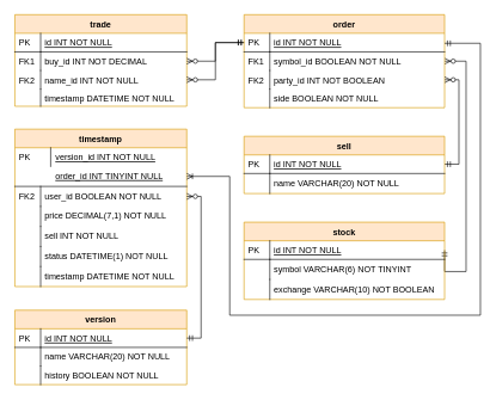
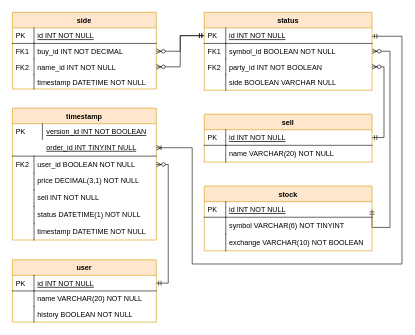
  <mxCell id="0" />
  <mxCell id="1" parent="0" />
- <mxCell id="2" value="trade" style="swimlane;fontStyle=1;childLayout=stackLayout;horizontal=1;startSize=26;horizontalStack=0;resizeParent=1;resizeLast=0;collapsible=1;marginBottom=0;rounded=0;shadow=0;strokeWidth=1;fillColor=#ffe6cc;strokeColor=#d79b00;" parent="1" vertex="1"><mxGeometry x="20" y="20" width="240" height="128" as="geometry"><mxRectangle x="260" y="80" width="160" height="26" as="alternateBounds" /></mxGeometry></mxCell>
+ <mxCell id="2" value="side" style="swimlane;fontStyle=1;childLayout=stackLayout;horizontal=1;startSize=26;horizontalStack=0;resizeParent=1;resizeLast=0;collapsible=1;marginBottom=0;rounded=0;shadow=0;strokeWidth=1;fillColor=#ffe6cc;strokeColor=#d79b00;" parent="1" vertex="1"><mxGeometry x="20" y="20" width="240" height="128" as="geometry"><mxRectangle x="260" y="80" width="160" height="26" as="alternateBounds" /></mxGeometry></mxCell>
  <mxCell id="3" value="id INT NOT NULL" style="shape=partialRectangle;top=0;left=0;right=0;bottom=1;align=left;verticalAlign=top;fillColor=none;spacingLeft=40;spacingRight=4;overflow=hidden;rotatable=0;points=[[0,0.5],[1,0.5]];portConstraint=eastwest;dropTarget=0;rounded=0;shadow=0;strokeWidth=1;fontStyle=4" parent="2" vertex="1"><mxGeometry y="26" width="240" height="26" as="geometry" /></mxCell>
  <mxCell id="4" value="PK" style="shape=partialRectangle;top=0;left=0;bottom=0;fillColor=none;align=left;verticalAlign=top;spacingLeft=4;spacingRight=4;overflow=hidden;rotatable=0;points=[];portConstraint=eastwest;part=1;" parent="3" vertex="1" connectable="0"><mxGeometry width="36" height="26" as="geometry" /></mxCell>
  <mxCell id="5" value="buy_id INT NOT DECIMAL" style="shape=partialRectangle;top=0;left=0;right=0;bottom=0;align=left;verticalAlign=top;fillColor=none;spacingLeft=40;spacingRight=4;overflow=hidden;rotatable=0;points=[[0,0.5],[1,0.5]];portConstraint=eastwest;dropTarget=0;rounded=0;shadow=0;strokeWidth=1;" parent="2" vertex="1"><mxGeometry y="52" width="240" height="26" as="geometry" /></mxCell>
  <mxCell id="6" value="FK1" style="shape=partialRectangle;top=0;left=0;bottom=0;fillColor=none;align=left;verticalAlign=top;spacingLeft=4;spacingRight=4;overflow=hidden;rotatable=0;points=[];portConstraint=eastwest;part=1;" parent="5" vertex="1" connectable="0"><mxGeometry width="36" height="26" as="geometry" /></mxCell>
  <mxCell id="7" value="name_id INT NOT NULL" style="shape=partialRectangle;top=0;left=0;right=0;bottom=0;align=left;verticalAlign=top;fillColor=none;spacingLeft=40;spacingRight=4;overflow=hidden;rotatable=0;points=[[0,0.5],[1,0.5]];portConstraint=eastwest;dropTarget=0;rounded=0;shadow=0;strokeWidth=1;" parent="2" vertex="1"><mxGeometry y="78" width="240" height="26" as="geometry" /></mxCell>
  <mxCell id="8" value="FK2" style="shape=partialRectangle;top=0;left=0;bottom=0;fillColor=none;align=left;verticalAlign=top;spacingLeft=4;spacingRight=4;overflow=hidden;rotatable=0;points=[];portConstraint=eastwest;part=1;" parent="7" vertex="1" connectable="0"><mxGeometry width="36" height="26" as="geometry" /></mxCell>
  <mxCell id="9" value="timestamp DATETIME NOT NULL" style="shape=partialRectangle;top=0;left=0;right=0;bottom=0;align=left;verticalAlign=top;fillColor=none;spacingLeft=40;spacingRight=4;overflow=hidden;rotatable=0;points=[[0,0.5],[1,0.5]];portConstraint=eastwest;dropTarget=0;rounded=0;shadow=0;strokeWidth=1;" parent="2" vertex="1"><mxGeometry y="104" width="240" height="24" as="geometry" /></mxCell>
  <mxCell id="10" value="" style="shape=partialRectangle;top=0;left=0;bottom=0;fillColor=none;align=left;verticalAlign=top;spacingLeft=4;spacingRight=4;overflow=hidden;rotatable=0;points=[];portConstraint=eastwest;part=1;" parent="9" vertex="1" connectable="0"><mxGeometry width="36" height="24" as="geometry" /></mxCell>
  <mxCell id="11" style="edgeStyle=orthogonalEdgeStyle;rounded=0;orthogonalLoop=1;jettySize=auto;html=1;endArrow=ERzeroToMany;endFill=1;startArrow=ERmandOne;startFill=0;" parent="1" source="15" target="5" edge="1"><mxGeometry relative="1" as="geometry"><Array as="points"><mxPoint x="300" y="59" /><mxPoint x="300" y="85" /></Array></mxGeometry></mxCell>
  <mxCell id="12" style="edgeStyle=orthogonalEdgeStyle;rounded=0;orthogonalLoop=1;jettySize=auto;html=1;startArrow=ERmandOne;startFill=0;endArrow=ERzeroToMany;endFill=1;" parent="1" source="15" target="7" edge="1"><mxGeometry relative="1" as="geometry"><Array as="points"><mxPoint x="300" y="59" /><mxPoint x="300" y="111" /></Array></mxGeometry></mxCell>
  <mxCell id="13" style="edgeStyle=orthogonalEdgeStyle;rounded=0;orthogonalLoop=1;jettySize=auto;html=1;startArrow=ERmandOne;startFill=0;endArrow=ERzeroToMany;endFill=1;exitX=1;exitY=0.5;exitDx=0;exitDy=0;" parent="1" source="53" target="17" edge="1"><mxGeometry relative="1" as="geometry"><Array as="points"><mxPoint x="650" y="379" /><mxPoint x="650" y="85" /></Array></mxGeometry></mxCell>
- <mxCell id="14" value="order" style="swimlane;fontStyle=1;childLayout=stackLayout;horizontal=1;startSize=26;horizontalStack=0;resizeParent=1;resizeLast=0;collapsible=1;marginBottom=0;rounded=0;shadow=0;strokeWidth=1;fillColor=#ffe6cc;strokeColor=#d79b00;" parent="1" vertex="1"><mxGeometry x="340" y="20" width="280" height="130" as="geometry"><mxRectangle x="260" y="80" width="160" height="26" as="alternateBounds" /></mxGeometry></mxCell>
+ <mxCell id="14" value="status" style="swimlane;fontStyle=1;childLayout=stackLayout;horizontal=1;startSize=26;horizontalStack=0;resizeParent=1;resizeLast=0;collapsible=1;marginBottom=0;rounded=0;shadow=0;strokeWidth=1;fillColor=#ffe6cc;strokeColor=#d79b00;" parent="1" vertex="1"><mxGeometry x="340" y="20" width="280" height="130" as="geometry"><mxRectangle x="260" y="80" width="160" height="26" as="alternateBounds" /></mxGeometry></mxCell>
  <mxCell id="15" value="id INT NOT NULL" style="shape=partialRectangle;top=0;left=0;right=0;bottom=1;align=left;verticalAlign=top;fillColor=none;spacingLeft=40;spacingRight=4;overflow=hidden;rotatable=0;points=[[0,0.5],[1,0.5]];portConstraint=eastwest;dropTarget=0;rounded=0;shadow=0;strokeWidth=1;fontStyle=4" parent="14" vertex="1"><mxGeometry y="26" width="280" height="26" as="geometry" /></mxCell>
  <mxCell id="16" value="PK" style="shape=partialRectangle;top=0;left=0;bottom=0;fillColor=none;align=left;verticalAlign=top;spacingLeft=4;spacingRight=4;overflow=hidden;rotatable=0;points=[];portConstraint=eastwest;part=1;" parent="15" vertex="1" connectable="0"><mxGeometry width="36" height="26" as="geometry" /></mxCell>
  <mxCell id="17" value="symbol_id BOOLEAN NOT NULL" style="shape=partialRectangle;top=0;left=0;right=0;bottom=0;align=left;verticalAlign=top;fillColor=none;spacingLeft=40;spacingRight=4;overflow=hidden;rotatable=0;points=[[0,0.5],[1,0.5]];portConstraint=eastwest;dropTarget=0;rounded=0;shadow=0;strokeWidth=1;" parent="14" vertex="1"><mxGeometry y="52" width="280" height="26" as="geometry" /></mxCell>
  <mxCell id="18" value="FK1" style="shape=partialRectangle;top=0;left=0;bottom=0;fillColor=none;align=left;verticalAlign=top;spacingLeft=4;spacingRight=4;overflow=hidden;rotatable=0;points=[];portConstraint=eastwest;part=1;" parent="17" vertex="1" connectable="0"><mxGeometry width="36" height="26" as="geometry" /></mxCell>
  <mxCell id="19" value="party_id INT NOT BOOLEAN" style="shape=partialRectangle;top=0;left=0;right=0;bottom=0;align=left;verticalAlign=top;fillColor=none;spacingLeft=40;spacingRight=4;overflow=hidden;rotatable=0;points=[[0,0.5],[1,0.5]];portConstraint=eastwest;dropTarget=0;rounded=0;shadow=0;strokeWidth=1;" parent="14" vertex="1"><mxGeometry y="78" width="280" height="26" as="geometry" /></mxCell>
  <mxCell id="20" value="FK2" style="shape=partialRectangle;top=0;left=0;bottom=0;fillColor=none;align=left;verticalAlign=top;spacingLeft=4;spacingRight=4;overflow=hidden;rotatable=0;points=[];portConstraint=eastwest;part=1;" parent="19" vertex="1" connectable="0"><mxGeometry width="36" height="26" as="geometry" /></mxCell>
- <mxCell id="21" value="side BOOLEAN NOT NULL" style="shape=partialRectangle;top=0;left=0;right=0;bottom=0;align=left;verticalAlign=top;fillColor=none;spacingLeft=40;spacingRight=4;overflow=hidden;rotatable=0;points=[[0,0.5],[1,0.5]];portConstraint=eastwest;dropTarget=0;rounded=0;shadow=0;strokeWidth=1;" parent="14" vertex="1"><mxGeometry y="104" width="280" height="26" as="geometry" /></mxCell>
+ <mxCell id="21" value="side BOOLEAN VARCHAR NULL" style="shape=partialRectangle;top=0;left=0;right=0;bottom=0;align=left;verticalAlign=top;fillColor=none;spacingLeft=40;spacingRight=4;overflow=hidden;rotatable=0;points=[[0,0.5],[1,0.5]];portConstraint=eastwest;dropTarget=0;rounded=0;shadow=0;strokeWidth=1;" parent="14" vertex="1"><mxGeometry y="104" width="280" height="26" as="geometry" /></mxCell>
  <mxCell id="22" value="" style="shape=partialRectangle;top=0;left=0;bottom=0;fillColor=none;align=left;verticalAlign=top;spacingLeft=4;spacingRight=4;overflow=hidden;rotatable=0;points=[];portConstraint=eastwest;part=1;" parent="21" vertex="1" connectable="0"><mxGeometry width="36" height="26" as="geometry" /></mxCell>
  <mxCell id="23" style="edgeStyle=orthogonalEdgeStyle;rounded=0;orthogonalLoop=1;jettySize=auto;html=1;entryX=1;entryY=0.5;entryDx=0;entryDy=0;startArrow=ERmandOne;startFill=0;endArrow=ERzeroToMany;endFill=1;" edge="1" parent="1" source="48" target="19"><mxGeometry relative="1" as="geometry"><Array as="points"><mxPoint x="640" y="229" /><mxPoint x="640" y="111" /></Array></mxGeometry></mxCell>
  <mxCell id="24" value="timestamp" style="swimlane;fontStyle=1;childLayout=stackLayout;horizontal=1;startSize=26;horizontalStack=0;resizeParent=1;resizeLast=0;collapsible=1;marginBottom=0;rounded=0;shadow=0;strokeWidth=1;fillColor=#ffe6cc;strokeColor=#d79b00;" parent="1" vertex="1"><mxGeometry x="20" y="180" width="240" height="220" as="geometry"><mxRectangle x="260" y="80" width="160" height="26" as="alternateBounds" /></mxGeometry></mxCell>
- <mxCell id="25" value="version_id INT NOT NULL" style="shape=partialRectangle;top=0;left=0;right=0;bottom=0;align=left;verticalAlign=top;fillColor=none;spacingLeft=55;spacingRight=4;overflow=hidden;rotatable=0;points=[[0,0.5],[1,0.5]];portConstraint=eastwest;dropTarget=0;rounded=0;shadow=0;strokeWidth=1;fontStyle=4" parent="24" vertex="1"><mxGeometry y="26" width="240" height="26" as="geometry" /></mxCell>
+ <mxCell id="25" value="version_id INT NOT BOOLEAN" style="shape=partialRectangle;top=0;left=0;right=0;bottom=0;align=left;verticalAlign=top;fillColor=none;spacingLeft=55;spacingRight=4;overflow=hidden;rotatable=0;points=[[0,0.5],[1,0.5]];portConstraint=eastwest;dropTarget=0;rounded=0;shadow=0;strokeWidth=1;fontStyle=4" parent="24" vertex="1"><mxGeometry y="26" width="240" height="26" as="geometry" /></mxCell>
  <mxCell id="26" value="PK" style="shape=partialRectangle;top=0;left=0;bottom=0;fillColor=none;align=left;verticalAlign=top;spacingLeft=4;spacingRight=4;overflow=hidden;rotatable=0;points=[];portConstraint=eastwest;part=1;" parent="25" vertex="1" connectable="0"><mxGeometry width="50" height="26" as="geometry" /></mxCell>
  <mxCell id="27" value="order_id INT TINYINT NULL" style="shape=partialRectangle;top=0;left=0;right=0;bottom=1;align=left;verticalAlign=top;fillColor=none;spacingLeft=55;spacingRight=4;overflow=hidden;rotatable=0;points=[[0,0.5],[1,0.5]];portConstraint=eastwest;dropTarget=0;rounded=0;shadow=0;strokeWidth=1;fontStyle=4" parent="24" vertex="1"><mxGeometry y="52" width="240" height="28" as="geometry" /></mxCell>
  <mxCell id="28" value="user_id BOOLEAN NOT NULL" style="shape=partialRectangle;top=0;left=0;right=0;bottom=0;align=left;verticalAlign=top;fillColor=none;spacingLeft=40;spacingRight=4;overflow=hidden;rotatable=0;points=[[0,0.5],[1,0.5]];portConstraint=eastwest;dropTarget=0;rounded=0;shadow=0;strokeWidth=1;" vertex="1" parent="24"><mxGeometry y="80" width="240" height="28" as="geometry" /></mxCell>
  <mxCell id="29" value="FK2" style="shape=partialRectangle;top=0;left=0;bottom=0;fillColor=none;align=left;verticalAlign=top;spacingLeft=4;spacingRight=4;overflow=hidden;rotatable=0;points=[];portConstraint=eastwest;part=1;" vertex="1" connectable="0" parent="28"><mxGeometry width="36" height="28" as="geometry" /></mxCell>
- <mxCell id="30" value="price DECIMAL(7,1) NOT NULL" style="shape=partialRectangle;top=0;left=0;right=0;bottom=0;align=left;verticalAlign=top;fillColor=none;spacingLeft=40;spacingRight=4;overflow=hidden;rotatable=0;points=[[0,0.5],[1,0.5]];portConstraint=eastwest;dropTarget=0;rounded=0;shadow=0;strokeWidth=1;" parent="24" vertex="1"><mxGeometry y="108" width="240" height="28" as="geometry" /></mxCell>
+ <mxCell id="30" value="price DECIMAL(3,1) NOT NULL" style="shape=partialRectangle;top=0;left=0;right=0;bottom=0;align=left;verticalAlign=top;fillColor=none;spacingLeft=40;spacingRight=4;overflow=hidden;rotatable=0;points=[[0,0.5],[1,0.5]];portConstraint=eastwest;dropTarget=0;rounded=0;shadow=0;strokeWidth=1;" parent="24" vertex="1"><mxGeometry y="108" width="240" height="28" as="geometry" /></mxCell>
  <mxCell id="31" value="" style="shape=partialRectangle;top=0;left=0;bottom=0;fillColor=none;align=left;verticalAlign=top;spacingLeft=4;spacingRight=4;overflow=hidden;rotatable=0;points=[];portConstraint=eastwest;part=1;" parent="30" vertex="1" connectable="0"><mxGeometry width="36" height="28" as="geometry" /></mxCell>
  <mxCell id="32" value="sell INT NOT NULL" style="shape=partialRectangle;top=0;left=0;right=0;bottom=0;align=left;verticalAlign=top;fillColor=none;spacingLeft=40;spacingRight=4;overflow=hidden;rotatable=0;points=[[0,0.5],[1,0.5]];portConstraint=eastwest;dropTarget=0;rounded=0;shadow=0;strokeWidth=1;" parent="24" vertex="1"><mxGeometry y="136" width="240" height="28" as="geometry" /></mxCell>
  <mxCell id="33" value="" style="shape=partialRectangle;top=0;left=0;bottom=0;fillColor=none;align=left;verticalAlign=top;spacingLeft=4;spacingRight=4;overflow=hidden;rotatable=0;points=[];portConstraint=eastwest;part=1;" parent="32" vertex="1" connectable="0"><mxGeometry width="36" height="28" as="geometry" /></mxCell>
  <mxCell id="34" value="status DATETIME(1) NOT NULL" style="shape=partialRectangle;top=0;left=0;right=0;bottom=0;align=left;verticalAlign=top;fillColor=none;spacingLeft=40;spacingRight=4;overflow=hidden;rotatable=0;points=[[0,0.5],[1,0.5]];portConstraint=eastwest;dropTarget=0;rounded=0;shadow=0;strokeWidth=1;" vertex="1" parent="24"><mxGeometry y="164" width="240" height="28" as="geometry" /></mxCell>
  <mxCell id="35" value="" style="shape=partialRectangle;top=0;left=0;bottom=0;fillColor=none;align=left;verticalAlign=top;spacingLeft=4;spacingRight=4;overflow=hidden;rotatable=0;points=[];portConstraint=eastwest;part=1;" vertex="1" connectable="0" parent="34"><mxGeometry width="36" height="28" as="geometry" /></mxCell>
  <mxCell id="36" value="timestamp DATETIME NOT NULL" style="shape=partialRectangle;top=0;left=0;right=0;bottom=0;align=left;verticalAlign=top;fillColor=none;spacingLeft=40;spacingRight=4;overflow=hidden;rotatable=0;points=[[0,0.5],[1,0.5]];portConstraint=eastwest;dropTarget=0;rounded=0;shadow=0;strokeWidth=1;" parent="24" vertex="1"><mxGeometry y="192" width="240" height="28" as="geometry" /></mxCell>
  <mxCell id="37" value="" style="shape=partialRectangle;top=0;left=0;bottom=0;fillColor=none;align=left;verticalAlign=top;spacingLeft=4;spacingRight=4;overflow=hidden;rotatable=0;points=[];portConstraint=eastwest;part=1;" parent="36" vertex="1" connectable="0"><mxGeometry width="36" height="28" as="geometry" /></mxCell>
- <mxCell id="38" value="version" style="swimlane;fontStyle=1;childLayout=stackLayout;horizontal=1;startSize=26;horizontalStack=0;resizeParent=1;resizeLast=0;collapsible=1;marginBottom=0;rounded=0;shadow=0;strokeWidth=1;fillColor=#ffe6cc;strokeColor=#d79b00;" parent="1" vertex="1"><mxGeometry x="20" y="433" width="240" height="104" as="geometry"><mxRectangle x="260" y="80" width="160" height="26" as="alternateBounds" /></mxGeometry></mxCell>
+ <mxCell id="38" value="user" style="swimlane;fontStyle=1;childLayout=stackLayout;horizontal=1;startSize=26;horizontalStack=0;resizeParent=1;resizeLast=0;collapsible=1;marginBottom=0;rounded=0;shadow=0;strokeWidth=1;fillColor=#ffe6cc;strokeColor=#d79b00;" parent="1" vertex="1"><mxGeometry x="20" y="433" width="240" height="104" as="geometry"><mxRectangle x="260" y="80" width="160" height="26" as="alternateBounds" /></mxGeometry></mxCell>
  <mxCell id="39" value="id INT NOT NULL" style="shape=partialRectangle;top=0;left=0;right=0;bottom=1;align=left;verticalAlign=top;fillColor=none;spacingLeft=40;spacingRight=4;overflow=hidden;rotatable=0;points=[[0,0.5],[1,0.5]];portConstraint=eastwest;dropTarget=0;rounded=0;shadow=0;strokeWidth=1;fontStyle=4" parent="38" vertex="1"><mxGeometry y="26" width="240" height="26" as="geometry" /></mxCell>
  <mxCell id="40" value="PK" style="shape=partialRectangle;top=0;left=0;bottom=0;fillColor=none;align=left;verticalAlign=top;spacingLeft=4;spacingRight=4;overflow=hidden;rotatable=0;points=[];portConstraint=eastwest;part=1;" parent="39" vertex="1" connectable="0"><mxGeometry width="36" height="26" as="geometry" /></mxCell>
  <mxCell id="41" value="name VARCHAR(20) NOT NULL" style="shape=partialRectangle;top=0;left=0;right=0;bottom=0;align=left;verticalAlign=top;fillColor=none;spacingLeft=40;spacingRight=4;overflow=hidden;rotatable=0;points=[[0,0.5],[1,0.5]];portConstraint=eastwest;dropTarget=0;rounded=0;shadow=0;strokeWidth=1;" parent="38" vertex="1"><mxGeometry y="52" width="240" height="26" as="geometry" /></mxCell>
  <mxCell id="42" value="" style="shape=partialRectangle;top=0;left=0;bottom=0;fillColor=none;align=left;verticalAlign=top;spacingLeft=4;spacingRight=4;overflow=hidden;rotatable=0;points=[];portConstraint=eastwest;part=1;" parent="41" vertex="1" connectable="0"><mxGeometry width="36" height="26" as="geometry" /></mxCell>
  <mxCell id="43" value="history BOOLEAN NOT NULL" style="shape=partialRectangle;top=0;left=0;right=0;bottom=0;align=left;verticalAlign=top;fillColor=none;spacingLeft=40;spacingRight=4;overflow=hidden;rotatable=0;points=[[0,0.5],[1,0.5]];portConstraint=eastwest;dropTarget=0;rounded=0;shadow=0;strokeWidth=1;" parent="38" vertex="1"><mxGeometry y="78" width="240" height="26" as="geometry" /></mxCell>
  <mxCell id="44" value="" style="shape=partialRectangle;top=0;left=0;bottom=0;fillColor=none;align=left;verticalAlign=top;spacingLeft=4;spacingRight=4;overflow=hidden;rotatable=0;points=[];portConstraint=eastwest;part=1;" parent="43" vertex="1" connectable="0"><mxGeometry width="36" height="26" as="geometry" /></mxCell>
  <mxCell id="45" style="edgeStyle=orthogonalEdgeStyle;rounded=0;orthogonalLoop=1;jettySize=auto;html=1;startArrow=ERmandOne;startFill=0;endArrow=ERoneToMany;endFill=0;" edge="1" parent="1" source="15" target="27"><mxGeometry relative="1" as="geometry"><Array as="points"><mxPoint x="670" y="60" /><mxPoint x="670" y="440" /><mxPoint x="320" y="440" /><mxPoint x="320" y="246" /></Array></mxGeometry></mxCell>
  <mxCell id="46" style="edgeStyle=orthogonalEdgeStyle;rounded=0;orthogonalLoop=1;jettySize=auto;html=1;startArrow=ERmandOne;startFill=0;endArrow=ERzeroToMany;endFill=1;" edge="1" parent="1" source="39" target="28"><mxGeometry relative="1" as="geometry"><Array as="points"><mxPoint x="280" y="472" /><mxPoint x="280" y="274" /></Array></mxGeometry></mxCell>
  <mxCell id="47" value="sell" style="swimlane;fontStyle=1;childLayout=stackLayout;horizontal=1;startSize=26;horizontalStack=0;resizeParent=1;resizeLast=0;collapsible=1;marginBottom=0;rounded=0;shadow=0;strokeWidth=1;fillColor=#ffe6cc;strokeColor=#d79b00;" vertex="1" parent="1"><mxGeometry x="340" y="190" width="280" height="80" as="geometry"><mxRectangle x="260" y="80" width="160" height="26" as="alternateBounds" /></mxGeometry></mxCell>
  <mxCell id="48" value="id INT NOT NULL" style="shape=partialRectangle;top=0;left=0;right=0;bottom=1;align=left;verticalAlign=top;fillColor=none;spacingLeft=40;spacingRight=4;overflow=hidden;rotatable=0;points=[[0,0.5],[1,0.5]];portConstraint=eastwest;dropTarget=0;rounded=0;shadow=0;strokeWidth=1;fontStyle=4" vertex="1" parent="47"><mxGeometry y="26" width="280" height="26" as="geometry" /></mxCell>
  <mxCell id="49" value="PK" style="shape=partialRectangle;top=0;left=0;bottom=0;fillColor=none;align=left;verticalAlign=top;spacingLeft=4;spacingRight=4;overflow=hidden;rotatable=0;points=[];portConstraint=eastwest;part=1;" vertex="1" connectable="0" parent="48"><mxGeometry width="36" height="26" as="geometry" /></mxCell>
  <mxCell id="50" value="name VARCHAR(20) NOT NULL" style="shape=partialRectangle;top=0;left=0;right=0;bottom=0;align=left;verticalAlign=top;fillColor=none;spacingLeft=40;spacingRight=4;overflow=hidden;rotatable=0;points=[[0,0.5],[1,0.5]];portConstraint=eastwest;dropTarget=0;rounded=0;shadow=0;strokeWidth=1;" vertex="1" parent="47"><mxGeometry y="52" width="280" height="28" as="geometry" /></mxCell>
  <mxCell id="51" value="" style="shape=partialRectangle;top=0;left=0;bottom=0;fillColor=none;align=left;verticalAlign=top;spacingLeft=4;spacingRight=4;overflow=hidden;rotatable=0;points=[];portConstraint=eastwest;part=1;" vertex="1" connectable="0" parent="50"><mxGeometry width="36" height="28" as="geometry" /></mxCell>
  <mxCell id="52" value="stock" style="swimlane;fontStyle=1;childLayout=stackLayout;horizontal=1;startSize=26;horizontalStack=0;resizeParent=1;resizeLast=0;collapsible=1;marginBottom=0;rounded=0;shadow=0;strokeWidth=1;fillColor=#ffe6cc;strokeColor=#d79b00;" parent="1" vertex="1"><mxGeometry x="340" y="310" width="280" height="108" as="geometry"><mxRectangle x="260" y="80" width="160" height="26" as="alternateBounds" /></mxGeometry></mxCell>
  <mxCell id="53" value="id INT NOT NULL" style="shape=partialRectangle;top=0;left=0;right=0;bottom=1;align=left;verticalAlign=top;fillColor=none;spacingLeft=40;spacingRight=4;overflow=hidden;rotatable=0;points=[[0,0.5],[1,0.5]];portConstraint=eastwest;dropTarget=0;rounded=0;shadow=0;strokeWidth=1;fontStyle=4" parent="52" vertex="1"><mxGeometry y="26" width="280" height="26" as="geometry" /></mxCell>
  <mxCell id="54" value="PK" style="shape=partialRectangle;top=0;left=0;bottom=0;fillColor=none;align=left;verticalAlign=top;spacingLeft=4;spacingRight=4;overflow=hidden;rotatable=0;points=[];portConstraint=eastwest;part=1;" parent="53" vertex="1" connectable="0"><mxGeometry width="36" height="26" as="geometry" /></mxCell>
  <mxCell id="55" value="symbol VARCHAR(6) NOT TINYINT" style="shape=partialRectangle;top=0;left=0;right=0;bottom=0;align=left;verticalAlign=top;fillColor=none;spacingLeft=40;spacingRight=4;overflow=hidden;rotatable=0;points=[[0,0.5],[1,0.5]];portConstraint=eastwest;dropTarget=0;rounded=0;shadow=0;strokeWidth=1;" parent="52" vertex="1"><mxGeometry y="52" width="280" height="28" as="geometry" /></mxCell>
  <mxCell id="56" value="" style="shape=partialRectangle;top=0;left=0;bottom=0;fillColor=none;align=left;verticalAlign=top;spacingLeft=4;spacingRight=4;overflow=hidden;rotatable=0;points=[];portConstraint=eastwest;part=1;" parent="55" vertex="1" connectable="0"><mxGeometry width="36" height="28" as="geometry" /></mxCell>
  <mxCell id="57" value="exchange VARCHAR(10) NOT BOOLEAN" style="shape=partialRectangle;top=0;left=0;right=0;bottom=0;align=left;verticalAlign=top;fillColor=none;spacingLeft=40;spacingRight=4;overflow=hidden;rotatable=0;points=[[0,0.5],[1,0.5]];portConstraint=eastwest;dropTarget=0;rounded=0;shadow=0;strokeWidth=1;" parent="52" vertex="1"><mxGeometry y="80" width="280" height="28" as="geometry" /></mxCell>
  <mxCell id="58" value="" style="shape=partialRectangle;top=0;left=0;bottom=0;fillColor=none;align=left;verticalAlign=top;spacingLeft=4;spacingRight=4;overflow=hidden;rotatable=0;points=[];portConstraint=eastwest;part=1;" parent="57" vertex="1" connectable="0"><mxGeometry width="36" height="28" as="geometry" /></mxCell>
